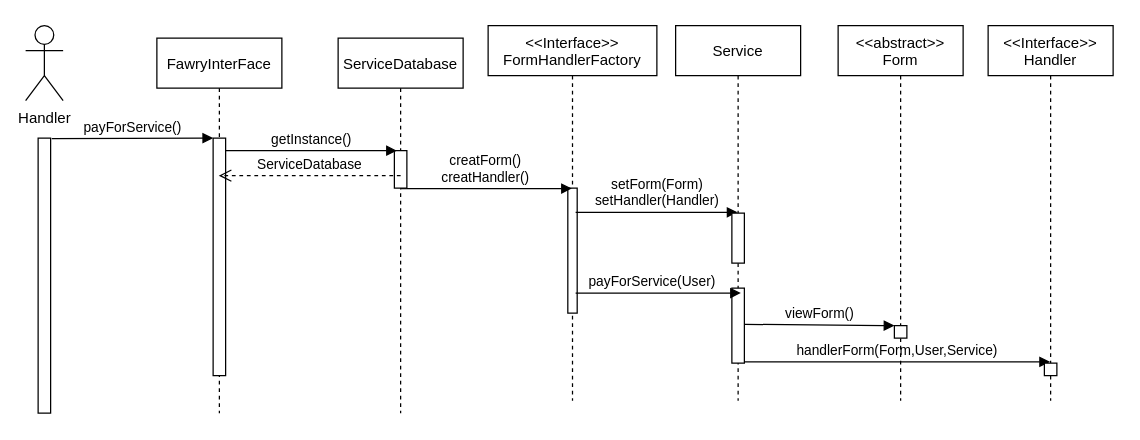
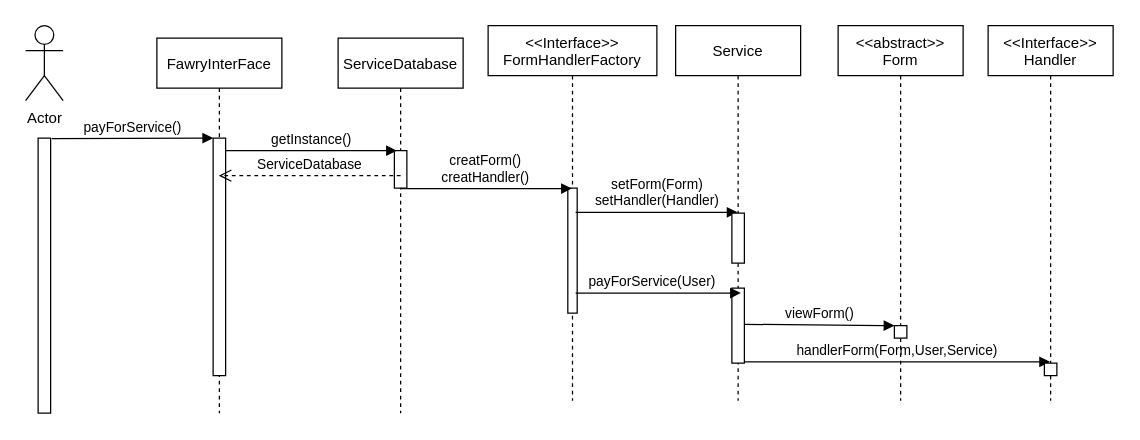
  <mxCell id="0" />
  <mxCell id="1" parent="0" />
  <mxCell id="2" value="FawryInterFace" style="shape=umlLifeline;perimeter=lifelinePerimeter;container=1;collapsible=0;recursiveResize=0;rounded=0;shadow=0;strokeWidth=1;" parent="1" vertex="1"><mxGeometry x="125" y="30" width="100" height="300" as="geometry" /></mxCell>
  <mxCell id="3" value="" style="points=[];perimeter=orthogonalPerimeter;rounded=0;shadow=0;strokeWidth=1;" parent="2" vertex="1"><mxGeometry x="45" y="80" width="10" height="190" as="geometry" /></mxCell>
  <mxCell id="4" value="&lt;&lt;Interface&gt;&gt;&#10;FormHandlerFactory" style="shape=umlLifeline;perimeter=lifelinePerimeter;container=1;collapsible=0;recursiveResize=0;rounded=0;shadow=0;strokeWidth=1;" parent="1" vertex="1"><mxGeometry x="390" y="20" width="135" height="300" as="geometry" /></mxCell>
  <mxCell id="5" value="" style="points=[];perimeter=orthogonalPerimeter;rounded=0;shadow=0;strokeWidth=1;" parent="4" vertex="1"><mxGeometry x="63.75" y="130" width="7.5" height="100" as="geometry" /></mxCell>
  <mxCell id="6" value="setForm(Form)&lt;br&gt;setHandler(Handler)" style="html=1;verticalAlign=bottom;endArrow=block;rounded=0;" edge="1" parent="4" target="14"><mxGeometry width="80" relative="1" as="geometry"><mxPoint x="70" y="149.31" as="sourcePoint" /><mxPoint x="150" y="149.31" as="targetPoint" /></mxGeometry></mxCell>
  <mxCell id="7" value="payForService()" style="verticalAlign=bottom;endArrow=block;shadow=0;strokeWidth=1;exitX=1.09;exitY=0.002;exitDx=0;exitDy=0;exitPerimeter=0;" parent="1" source="9" edge="1"><mxGeometry relative="1" as="geometry"><mxPoint x="280" y="110" as="sourcePoint" /><mxPoint x="170" y="110" as="targetPoint" /></mxGeometry></mxCell>
- <mxCell id="8" value="Handler" style="shape=umlActor;verticalLabelPosition=bottom;verticalAlign=top;html=1;outlineConnect=0;" vertex="1" parent="1"><mxGeometry x="20" y="20" width="30" height="60" as="geometry" /></mxCell>
+ <mxCell id="8" value="Actor" style="shape=umlActor;verticalLabelPosition=bottom;verticalAlign=top;html=1;outlineConnect=0;" vertex="1" parent="1"><mxGeometry x="20" y="20" width="30" height="60" as="geometry" /></mxCell>
  <mxCell id="9" value="" style="points=[];perimeter=orthogonalPerimeter;rounded=0;shadow=0;strokeWidth=1;" vertex="1" parent="1"><mxGeometry x="30" y="110" width="10" height="220" as="geometry" /></mxCell>
  <mxCell id="10" value="creatForm()&#10;creatHandler()" style="verticalAlign=bottom;endArrow=block;shadow=0;strokeWidth=1;exitX=0.521;exitY=1.011;exitDx=0;exitDy=0;exitPerimeter=0;" edge="1" parent="1" source="12" target="4"><mxGeometry relative="1" as="geometry"><mxPoint x="320" y="140" as="sourcePoint" /><mxPoint x="309.1" y="140" as="targetPoint" /></mxGeometry></mxCell>
  <mxCell id="11" value="ServiceDatabase" style="shape=umlLifeline;perimeter=lifelinePerimeter;container=1;collapsible=0;recursiveResize=0;rounded=0;shadow=0;strokeWidth=1;" vertex="1" parent="1"><mxGeometry x="270" y="30" width="100" height="300" as="geometry" /></mxCell>
  <mxCell id="12" value="" style="points=[];perimeter=orthogonalPerimeter;rounded=0;shadow=0;strokeWidth=1;" vertex="1" parent="11"><mxGeometry x="45" y="90" width="10" height="30" as="geometry" /></mxCell>
  <mxCell id="13" value="getInstance()" style="verticalAlign=bottom;endArrow=block;shadow=0;strokeWidth=1;" edge="1" parent="1"><mxGeometry relative="1" as="geometry"><mxPoint x="180" y="120" as="sourcePoint" /><mxPoint x="317" y="120" as="targetPoint" /></mxGeometry></mxCell>
  <mxCell id="14" value="Service" style="shape=umlLifeline;perimeter=lifelinePerimeter;container=1;collapsible=0;recursiveResize=0;rounded=0;shadow=0;strokeWidth=1;" vertex="1" parent="1"><mxGeometry x="540" y="20" width="100" height="300" as="geometry" /></mxCell>
  <mxCell id="15" value="" style="points=[];perimeter=orthogonalPerimeter;rounded=0;shadow=0;strokeWidth=1;" vertex="1" parent="14"><mxGeometry x="45" y="150" width="10" height="40" as="geometry" /></mxCell>
  <mxCell id="16" value="" style="points=[];perimeter=orthogonalPerimeter;rounded=0;shadow=0;strokeWidth=1;" vertex="1" parent="14"><mxGeometry x="45" y="210" width="10" height="60" as="geometry" /></mxCell>
  <mxCell id="17" value="handlerForm(Form,User,Service)" style="html=1;verticalAlign=bottom;endArrow=block;rounded=0;exitX=1.043;exitY=0.483;exitDx=0;exitDy=0;exitPerimeter=0;" edge="1" parent="14" target="22"><mxGeometry width="80" relative="1" as="geometry"><mxPoint x="55.0" y="268.98" as="sourcePoint" /><mxPoint x="174.57" y="270" as="targetPoint" /></mxGeometry></mxCell>
  <mxCell id="18" value="&lt;&lt;abstract&gt;&gt;&#10;Form" style="shape=umlLifeline;perimeter=lifelinePerimeter;container=1;collapsible=0;recursiveResize=0;rounded=0;shadow=0;strokeWidth=1;" vertex="1" parent="1"><mxGeometry x="670" y="20" width="100" height="300" as="geometry" /></mxCell>
  <mxCell id="19" value="" style="points=[];perimeter=orthogonalPerimeter;rounded=0;shadow=0;strokeWidth=1;" vertex="1" parent="18"><mxGeometry x="45" y="240" width="10" height="10" as="geometry" /></mxCell>
  <mxCell id="20" value="viewForm()" style="html=1;verticalAlign=bottom;endArrow=block;rounded=0;exitX=1.043;exitY=0.483;exitDx=0;exitDy=0;exitPerimeter=0;" edge="1" parent="18" source="16"><mxGeometry width="80" relative="1" as="geometry"><mxPoint x="-70" y="240" as="sourcePoint" /><mxPoint x="45" y="240" as="targetPoint" /></mxGeometry></mxCell>
  <mxCell id="21" value="payForService(User)" style="html=1;verticalAlign=bottom;endArrow=block;rounded=0;entryX=0.522;entryY=0.713;entryDx=0;entryDy=0;entryPerimeter=0;" edge="1" parent="1" target="14"><mxGeometry x="-0.073" width="80" relative="1" as="geometry"><mxPoint x="460" y="234" as="sourcePoint" /><mxPoint x="540" y="190" as="targetPoint" /><mxPoint as="offset" /></mxGeometry></mxCell>
  <mxCell id="22" value="&lt;&lt;Interface&gt;&gt;&#10;Handler" style="shape=umlLifeline;perimeter=lifelinePerimeter;container=1;collapsible=0;recursiveResize=0;rounded=0;shadow=0;strokeWidth=1;" vertex="1" parent="1"><mxGeometry x="790" y="20" width="100" height="300" as="geometry" /></mxCell>
  <mxCell id="23" value="" style="points=[];perimeter=orthogonalPerimeter;rounded=0;shadow=0;strokeWidth=1;" vertex="1" parent="22"><mxGeometry x="45" y="270" width="10" height="10" as="geometry" /></mxCell>
  <mxCell id="24" value="ServiceDatabase" style="html=1;verticalAlign=bottom;endArrow=open;dashed=1;endSize=8;rounded=0;" edge="1" parent="1" target="2"><mxGeometry relative="1" as="geometry"><mxPoint x="320" y="140" as="sourcePoint" /><mxPoint x="240" y="140" as="targetPoint" /></mxGeometry></mxCell>
